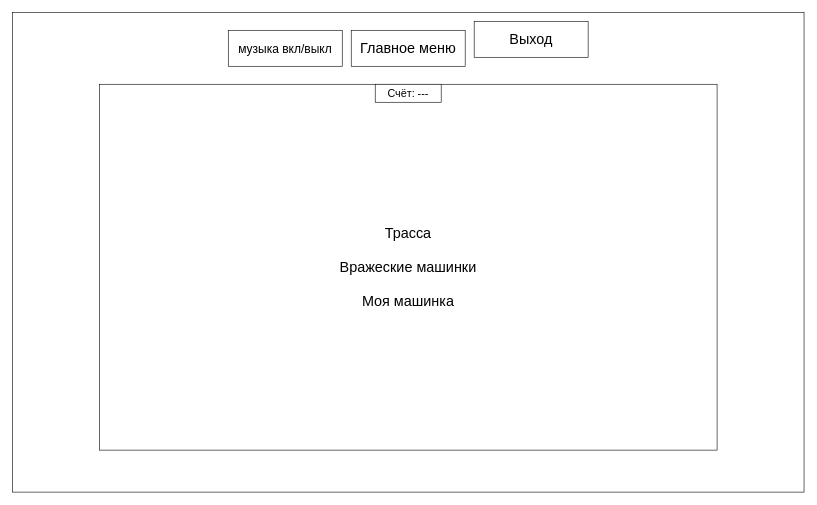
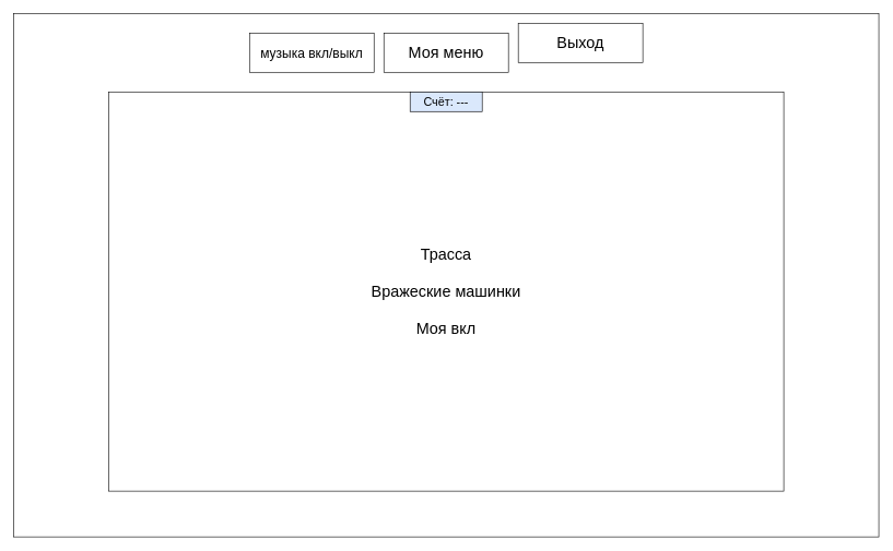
  <mxCell id="0" />
  <mxCell id="1" parent="0" />
  <mxCell id="2" value="" style="rounded=0;whiteSpace=wrap;html=1;" parent="1" vertex="1"><mxGeometry x="20" y="20" width="1320" height="800" as="geometry" /></mxCell>
  <mxCell id="3" value="&lt;font style=&quot;font-size: 20px;&quot;&gt;музыка вкл/выкл&lt;/font&gt;" style="rounded=0;whiteSpace=wrap;html=1;" parent="1" vertex="1"><mxGeometry x="380" y="50" width="190" height="60" as="geometry" /></mxCell>
- <mxCell id="4" value="&lt;font style=&quot;font-size: 24px;&quot;&gt;Главное меню&lt;/font&gt;" style="rounded=0;whiteSpace=wrap;html=1;" parent="1" vertex="1"><mxGeometry x="585" y="50" width="190" height="60" as="geometry" /></mxCell>
+ <mxCell id="4" value="&lt;font style=&quot;font-size: 24px;&quot;&gt;Моя меню&lt;/font&gt;" style="rounded=0;whiteSpace=wrap;html=1;" parent="1" vertex="1"><mxGeometry x="585" y="50" width="190" height="60" as="geometry" /></mxCell>
  <mxCell id="5" value="&lt;font style=&quot;font-size: 24px;&quot;&gt;Выход&lt;/font&gt;" style="rounded=0;whiteSpace=wrap;html=1;" parent="1" vertex="1"><mxGeometry x="790" y="35" width="190" height="60" as="geometry" /></mxCell>
- <mxCell id="6" value="&lt;font style=&quot;font-size: 24px;&quot;&gt;Трасса&lt;/font&gt;&lt;div&gt;&lt;font style=&quot;font-size: 24px;&quot;&gt;&lt;br&gt;Вражеские машинки&lt;/font&gt;&lt;/div&gt;&lt;div&gt;&lt;font style=&quot;font-size: 24px;&quot;&gt;&lt;br&gt;Моя машинка&lt;/font&gt;&lt;/div&gt;" style="rounded=0;whiteSpace=wrap;html=1;" parent="1" vertex="1"><mxGeometry x="165" y="140" width="1030" height="610" as="geometry" /></mxCell>
- <mxCell id="7" value="&lt;font style=&quot;font-size: 18px;&quot;&gt;Счёт: ---&lt;/font&gt;" style="rounded=0;whiteSpace=wrap;html=1;" vertex="1" parent="1"><mxGeometry x="625" y="140" width="110" height="30" as="geometry" /></mxCell>
+ <mxCell id="6" value="&lt;font style=&quot;font-size: 24px;&quot;&gt;Трасса&lt;/font&gt;&lt;div&gt;&lt;font style=&quot;font-size: 24px;&quot;&gt;&lt;br&gt;Вражеские машинки&lt;/font&gt;&lt;/div&gt;&lt;div&gt;&lt;font style=&quot;font-size: 24px;&quot;&gt;&lt;br&gt;Моя вкл&lt;/font&gt;&lt;/div&gt;" style="rounded=0;whiteSpace=wrap;html=1;" parent="1" vertex="1"><mxGeometry x="165" y="140" width="1030" height="610" as="geometry" /></mxCell>
+ <mxCell id="7" value="&lt;font style=&quot;font-size: 18px;&quot;&gt;Счёт: ---&lt;/font&gt;" style="rounded=0;whiteSpace=wrap;html=1;fillColor=#dae8fc;" vertex="1" parent="1"><mxGeometry x="625" y="140" width="110" height="30" as="geometry" /></mxCell>
